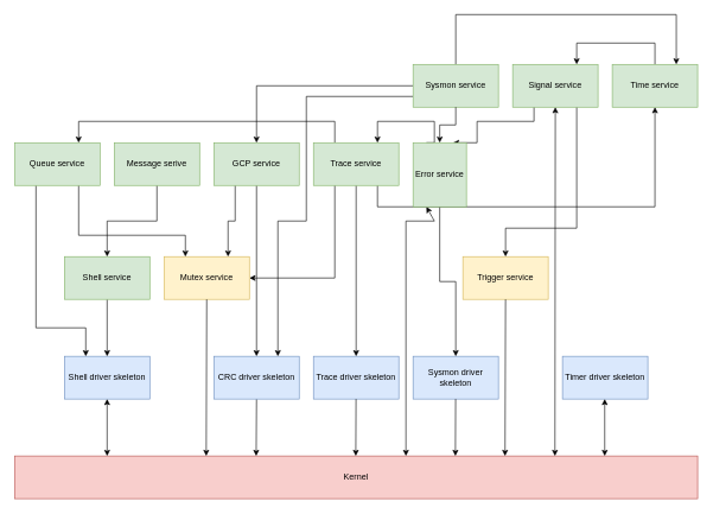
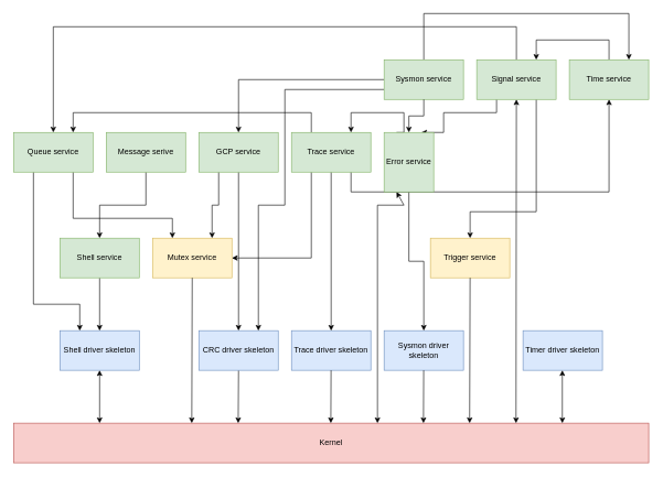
  <mxCell id="0" />
  <mxCell id="1" parent="0" />
  <mxCell id="2" value="Kernel" style="rounded=0;whiteSpace=wrap;html=1;fillColor=#f8cecc;strokeColor=#b85450;" vertex="1" parent="1"><mxGeometry x="20" y="640" width="960" height="60" as="geometry" /></mxCell>
  <mxCell id="3" value="Shell driver skeleton" style="rounded=0;whiteSpace=wrap;html=1;fillColor=#dae8fc;strokeColor=#6c8ebf;" vertex="1" parent="1"><mxGeometry x="90" y="500" width="120" height="60" as="geometry" /></mxCell>
  <mxCell id="4" value="Sysmon driver skeleton" style="rounded=0;whiteSpace=wrap;html=1;fillColor=#dae8fc;strokeColor=#6c8ebf;" vertex="1" parent="1"><mxGeometry x="580" y="500" width="120" height="60" as="geometry" /></mxCell>
  <mxCell id="5" value="Timer driver skeleton" style="rounded=0;whiteSpace=wrap;html=1;fillColor=#dae8fc;strokeColor=#6c8ebf;" vertex="1" parent="1"><mxGeometry x="790" y="500" width="120" height="60" as="geometry" /></mxCell>
  <mxCell id="6" value="Trace driver skeleton" style="rounded=0;whiteSpace=wrap;html=1;fillColor=#dae8fc;strokeColor=#6c8ebf;" vertex="1" parent="1"><mxGeometry x="440" y="500" width="120" height="60" as="geometry" /></mxCell>
  <mxCell id="7" style="edgeStyle=orthogonalEdgeStyle;rounded=0;orthogonalLoop=1;jettySize=auto;html=1;exitX=0.5;exitY=0;exitDx=0;exitDy=0;entryX=0.75;entryY=0;entryDx=0;entryDy=0;" edge="1" parent="1" source="8" target="12"><mxGeometry relative="1" as="geometry"><Array as="points"><mxPoint x="920" y="60" /><mxPoint x="810" y="60" /></Array></mxGeometry></mxCell>
  <mxCell id="8" value="Time service" style="rounded=0;whiteSpace=wrap;html=1;fillColor=#d5e8d4;strokeColor=#82b366;" vertex="1" parent="1"><mxGeometry x="860" y="90" width="120" height="60" as="geometry" /></mxCell>
+ <mxCell id="9" style="edgeStyle=orthogonalEdgeStyle;rounded=0;orthogonalLoop=1;jettySize=auto;html=1;exitX=0.5;exitY=0;exitDx=0;exitDy=0;entryX=0.5;entryY=0;entryDx=0;entryDy=0;" edge="1" parent="1" source="12" target="35"><mxGeometry relative="1" as="geometry"><Array as="points"><mxPoint x="780" y="40" /><mxPoint x="80" y="40" /></Array></mxGeometry></mxCell>
  <mxCell id="10" style="edgeStyle=orthogonalEdgeStyle;rounded=0;orthogonalLoop=1;jettySize=auto;html=1;exitX=0.25;exitY=1;exitDx=0;exitDy=0;entryX=0.75;entryY=0;entryDx=0;entryDy=0;" edge="1" parent="1" source="12" target="45"><mxGeometry relative="1" as="geometry"><Array as="points"><mxPoint x="750" y="170" /><mxPoint x="670" y="170" /></Array></mxGeometry></mxCell>
  <mxCell id="11" style="edgeStyle=orthogonalEdgeStyle;rounded=0;orthogonalLoop=1;jettySize=auto;html=1;exitX=0.75;exitY=1;exitDx=0;exitDy=0;entryX=0.5;entryY=0;entryDx=0;entryDy=0;" edge="1" parent="1" source="12" target="38"><mxGeometry relative="1" as="geometry"><Array as="points"><mxPoint x="810" y="320" /><mxPoint x="710" y="320" /></Array></mxGeometry></mxCell>
  <mxCell id="12" value="Signal service" style="rounded=0;whiteSpace=wrap;html=1;fillColor=#d5e8d4;strokeColor=#82b366;" vertex="1" parent="1"><mxGeometry x="720" y="90" width="120" height="60" as="geometry" /></mxCell>
  <mxCell id="13" value="" style="endArrow=classic;startArrow=classic;html=1;rounded=0;" edge="1" parent="1" target="12"><mxGeometry width="50" height="50" relative="1" as="geometry"><mxPoint x="779.41" y="640" as="sourcePoint" /><mxPoint x="779.41" y="200" as="targetPoint" /></mxGeometry></mxCell>
  <mxCell id="14" value="" style="endArrow=classic;html=1;rounded=0;entryX=0.189;entryY=-0.02;entryDx=0;entryDy=0;entryPerimeter=0;" edge="1" parent="1" source="6"><mxGeometry width="50" height="50" relative="1" as="geometry"><mxPoint x="500.5" y="421" as="sourcePoint" /><mxPoint x="499.5" y="640" as="targetPoint" /></mxGeometry></mxCell>
  <mxCell id="15" value="" style="endArrow=classic;html=1;rounded=0;entryX=0.189;entryY=-0.02;entryDx=0;entryDy=0;entryPerimeter=0;" edge="1" parent="1" source="4"><mxGeometry width="50" height="50" relative="1" as="geometry"><mxPoint x="640.5" y="421" as="sourcePoint" /><mxPoint x="639.5" y="640" as="targetPoint" /></mxGeometry></mxCell>
  <mxCell id="16" style="edgeStyle=orthogonalEdgeStyle;rounded=0;orthogonalLoop=1;jettySize=auto;html=1;entryX=0.5;entryY=0;entryDx=0;entryDy=0;" edge="1" parent="1" source="20" target="6"><mxGeometry relative="1" as="geometry" /></mxCell>
  <mxCell id="17" style="edgeStyle=orthogonalEdgeStyle;rounded=0;orthogonalLoop=1;jettySize=auto;html=1;exitX=0.75;exitY=1;exitDx=0;exitDy=0;entryX=0.5;entryY=1;entryDx=0;entryDy=0;" edge="1" parent="1" source="20" target="8"><mxGeometry relative="1" as="geometry"><Array as="points"><mxPoint x="530" y="290" /><mxPoint x="920" y="290" /></Array></mxGeometry></mxCell>
  <mxCell id="18" style="edgeStyle=orthogonalEdgeStyle;rounded=0;orthogonalLoop=1;jettySize=auto;html=1;exitX=0.25;exitY=1;exitDx=0;exitDy=0;entryX=1;entryY=0.5;entryDx=0;entryDy=0;" edge="1" parent="1" source="20" target="24"><mxGeometry relative="1" as="geometry" /></mxCell>
  <mxCell id="19" style="edgeStyle=orthogonalEdgeStyle;rounded=0;orthogonalLoop=1;jettySize=auto;html=1;exitX=0.25;exitY=0;exitDx=0;exitDy=0;entryX=0.75;entryY=0;entryDx=0;entryDy=0;" edge="1" parent="1" source="20" target="35"><mxGeometry relative="1" as="geometry"><Array as="points"><mxPoint x="470" y="170" /><mxPoint x="110" y="170" /></Array></mxGeometry></mxCell>
  <mxCell id="20" value="Trace service" style="rounded=0;whiteSpace=wrap;html=1;fillColor=#d5e8d4;strokeColor=#82b366;" vertex="1" parent="1"><mxGeometry x="440" y="200" width="120" height="60" as="geometry" /></mxCell>
  <mxCell id="21" style="edgeStyle=orthogonalEdgeStyle;rounded=0;orthogonalLoop=1;jettySize=auto;html=1;exitX=0.5;exitY=1;exitDx=0;exitDy=0;entryX=0.5;entryY=0;entryDx=0;entryDy=0;" edge="1" parent="1" source="23" target="28"><mxGeometry relative="1" as="geometry" /></mxCell>
  <mxCell id="22" style="edgeStyle=orthogonalEdgeStyle;rounded=0;orthogonalLoop=1;jettySize=auto;html=1;exitX=0.25;exitY=1;exitDx=0;exitDy=0;entryX=0.75;entryY=0;entryDx=0;entryDy=0;" edge="1" parent="1" source="23" target="24"><mxGeometry relative="1" as="geometry" /></mxCell>
  <mxCell id="23" value="GCP service" style="rounded=0;whiteSpace=wrap;html=1;fillColor=#d5e8d4;strokeColor=#82b366;" vertex="1" parent="1"><mxGeometry x="300" y="200" width="120" height="60" as="geometry" /></mxCell>
  <mxCell id="24" value="Mutex service" style="rounded=0;whiteSpace=wrap;html=1;fillColor=#fff2cc;strokeColor=#d6b656;" vertex="1" parent="1"><mxGeometry x="230" y="360" width="120" height="60" as="geometry" /></mxCell>
  <mxCell id="25" value="" style="endArrow=classic;html=1;rounded=0;entryX=0.189;entryY=-0.02;entryDx=0;entryDy=0;entryPerimeter=0;exitX=0.5;exitY=1;exitDx=0;exitDy=0;" edge="1" parent="1" source="28"><mxGeometry width="50" height="50" relative="1" as="geometry"><mxPoint x="410" y="580" as="sourcePoint" /><mxPoint x="359.5" y="640" as="targetPoint" /></mxGeometry></mxCell>
  <mxCell id="26" value="" style="endArrow=classic;startArrow=classic;html=1;rounded=0;entryX=0.5;entryY=1;entryDx=0;entryDy=0;" edge="1" parent="1" target="3"><mxGeometry width="50" height="50" relative="1" as="geometry"><mxPoint x="150" y="640" as="sourcePoint" /><mxPoint x="150" y="580" as="targetPoint" /></mxGeometry></mxCell>
  <mxCell id="27" value="" style="endArrow=classic;html=1;rounded=0;entryX=0.5;entryY=1;entryDx=0;entryDy=0;exitX=0.5;exitY=1;exitDx=0;exitDy=0;" edge="1" parent="1" source="28" target="28"><mxGeometry width="50" height="50" relative="1" as="geometry"><mxPoint x="360" y="450" as="sourcePoint" /><mxPoint x="359.5" y="640" as="targetPoint" /></mxGeometry></mxCell>
  <mxCell id="28" value="CRC driver skeleton" style="rounded=0;whiteSpace=wrap;html=1;fillColor=#dae8fc;strokeColor=#6c8ebf;" vertex="1" parent="1"><mxGeometry x="300" y="500" width="120" height="60" as="geometry" /></mxCell>
  <mxCell id="29" value="" style="endArrow=classic;startArrow=classic;html=1;rounded=0;entryX=0.25;entryY=1;entryDx=0;entryDy=0;" edge="1" parent="1" target="45"><mxGeometry width="50" height="50" relative="1" as="geometry"><mxPoint x="570" y="640" as="sourcePoint" /><mxPoint x="390" y="260" as="targetPoint" /><Array as="points"><mxPoint x="570" y="310" /><mxPoint x="610" y="310" /></Array></mxGeometry></mxCell>
  <mxCell id="30" style="edgeStyle=orthogonalEdgeStyle;rounded=0;orthogonalLoop=1;jettySize=auto;html=1;exitX=0.25;exitY=0;exitDx=0;exitDy=0;entryX=0.75;entryY=0;entryDx=0;entryDy=0;" edge="1" parent="1" source="45" target="20"><mxGeometry relative="1" as="geometry"><mxPoint x="470" y="320" as="targetPoint" /><Array as="points"><mxPoint x="610" y="170" /><mxPoint x="530" y="170" /></Array></mxGeometry></mxCell>
  <mxCell id="31" style="edgeStyle=orthogonalEdgeStyle;rounded=0;orthogonalLoop=1;jettySize=auto;html=1;exitX=0.5;exitY=1;exitDx=0;exitDy=0;" edge="1" parent="1" source="32" target="37"><mxGeometry relative="1" as="geometry" /></mxCell>
  <mxCell id="32" value="Message serive" style="rounded=0;whiteSpace=wrap;html=1;fillColor=#d5e8d4;strokeColor=#82b366;" vertex="1" parent="1"><mxGeometry x="160" y="200" width="120" height="60" as="geometry" /></mxCell>
  <mxCell id="33" style="edgeStyle=orthogonalEdgeStyle;rounded=0;orthogonalLoop=1;jettySize=auto;html=1;exitX=0.75;exitY=1;exitDx=0;exitDy=0;entryX=0.25;entryY=0;entryDx=0;entryDy=0;" edge="1" parent="1" source="35" target="24"><mxGeometry relative="1" as="geometry"><Array as="points"><mxPoint x="110" y="330" /><mxPoint x="260" y="330" /></Array></mxGeometry></mxCell>
  <mxCell id="34" style="edgeStyle=orthogonalEdgeStyle;rounded=0;orthogonalLoop=1;jettySize=auto;html=1;exitX=0.25;exitY=1;exitDx=0;exitDy=0;entryX=0.25;entryY=0;entryDx=0;entryDy=0;" edge="1" parent="1" source="35" target="3"><mxGeometry relative="1" as="geometry"><Array as="points"><mxPoint x="50" y="460" /><mxPoint x="120" y="460" /></Array></mxGeometry></mxCell>
  <mxCell id="35" value="Queue service" style="rounded=0;whiteSpace=wrap;html=1;fillColor=#d5e8d4;strokeColor=#82b366;" vertex="1" parent="1"><mxGeometry x="20" y="200" width="120" height="60" as="geometry" /></mxCell>
  <mxCell id="36" style="edgeStyle=orthogonalEdgeStyle;rounded=0;orthogonalLoop=1;jettySize=auto;html=1;exitX=0.5;exitY=1;exitDx=0;exitDy=0;entryX=0.5;entryY=0;entryDx=0;entryDy=0;" edge="1" parent="1" source="37" target="3"><mxGeometry relative="1" as="geometry" /></mxCell>
  <mxCell id="37" value="Shell service" style="rounded=0;whiteSpace=wrap;html=1;fillColor=#d5e8d4;strokeColor=#82b366;" vertex="1" parent="1"><mxGeometry x="90" y="360" width="120" height="60" as="geometry" /></mxCell>
  <mxCell id="38" value="Trigger service" style="rounded=0;whiteSpace=wrap;html=1;fillColor=#fff2cc;strokeColor=#d6b656;" vertex="1" parent="1"><mxGeometry x="650" y="360" width="120" height="60" as="geometry" /></mxCell>
  <mxCell id="39" style="edgeStyle=orthogonalEdgeStyle;rounded=0;orthogonalLoop=1;jettySize=auto;html=1;exitX=0;exitY=0.5;exitDx=0;exitDy=0;entryX=0.5;entryY=0;entryDx=0;entryDy=0;" edge="1" parent="1" source="43" target="23"><mxGeometry relative="1" as="geometry" /></mxCell>
  <mxCell id="40" style="edgeStyle=orthogonalEdgeStyle;rounded=0;orthogonalLoop=1;jettySize=auto;html=1;exitX=0;exitY=0.75;exitDx=0;exitDy=0;entryX=0.75;entryY=0;entryDx=0;entryDy=0;" edge="1" parent="1" source="43" target="28"><mxGeometry relative="1" as="geometry"><Array as="points"><mxPoint x="430" y="135" /><mxPoint x="430" y="310" /><mxPoint x="390" y="310" /></Array></mxGeometry></mxCell>
  <mxCell id="41" style="edgeStyle=orthogonalEdgeStyle;rounded=0;orthogonalLoop=1;jettySize=auto;html=1;exitX=0.5;exitY=1;exitDx=0;exitDy=0;entryX=0.5;entryY=0;entryDx=0;entryDy=0;" edge="1" parent="1" source="45" target="4"><mxGeometry relative="1" as="geometry" /></mxCell>
  <mxCell id="42" style="edgeStyle=orthogonalEdgeStyle;rounded=0;orthogonalLoop=1;jettySize=auto;html=1;exitX=0.5;exitY=0;exitDx=0;exitDy=0;entryX=0.75;entryY=0;entryDx=0;entryDy=0;" edge="1" parent="1" source="43" target="8"><mxGeometry relative="1" as="geometry"><Array as="points"><mxPoint x="640" y="20" /><mxPoint x="950" y="20" /></Array></mxGeometry></mxCell>
  <mxCell id="43" value="Sysmon service" style="rounded=0;whiteSpace=wrap;html=1;fillColor=#d5e8d4;strokeColor=#82b366;" vertex="1" parent="1"><mxGeometry x="580" y="90" width="120" height="60" as="geometry" /></mxCell>
  <mxCell id="44" value="" style="edgeStyle=orthogonalEdgeStyle;rounded=0;orthogonalLoop=1;jettySize=auto;html=1;exitX=0.5;exitY=1;exitDx=0;exitDy=0;entryX=0.5;entryY=0;entryDx=0;entryDy=0;" edge="1" parent="1" source="43" target="45"><mxGeometry relative="1" as="geometry"><mxPoint x="640" y="150" as="sourcePoint" /><mxPoint x="640" y="500" as="targetPoint" /></mxGeometry></mxCell>
  <mxCell id="45" value="Error service" style="rounded=0;whiteSpace=wrap;html=1;fillColor=#d5e8d4;strokeColor=#82b366;" vertex="1" parent="1"><mxGeometry x="580" y="200" width="75" height="90" as="geometry" /></mxCell>
  <mxCell id="46" value="" style="endArrow=classic;startArrow=classic;html=1;rounded=0;entryX=0.5;entryY=1;entryDx=0;entryDy=0;" edge="1" parent="1"><mxGeometry width="50" height="50" relative="1" as="geometry"><mxPoint x="849.41" y="640" as="sourcePoint" /><mxPoint x="849.41" y="560" as="targetPoint" /></mxGeometry></mxCell>
  <mxCell id="47" value="" style="endArrow=classic;html=1;rounded=0;exitX=0.5;exitY=1;exitDx=0;exitDy=0;" edge="1" parent="1" source="24"><mxGeometry width="50" height="50" relative="1" as="geometry"><mxPoint x="289.29" y="530" as="sourcePoint" /><mxPoint x="289.29" y="640" as="targetPoint" /></mxGeometry></mxCell>
  <mxCell id="48" value="" style="endArrow=classic;html=1;rounded=0;exitX=0.5;exitY=1;exitDx=0;exitDy=0;" edge="1" parent="1"><mxGeometry width="50" height="50" relative="1" as="geometry"><mxPoint x="710" y="420" as="sourcePoint" /><mxPoint x="709.29" y="640" as="targetPoint" /></mxGeometry></mxCell>
